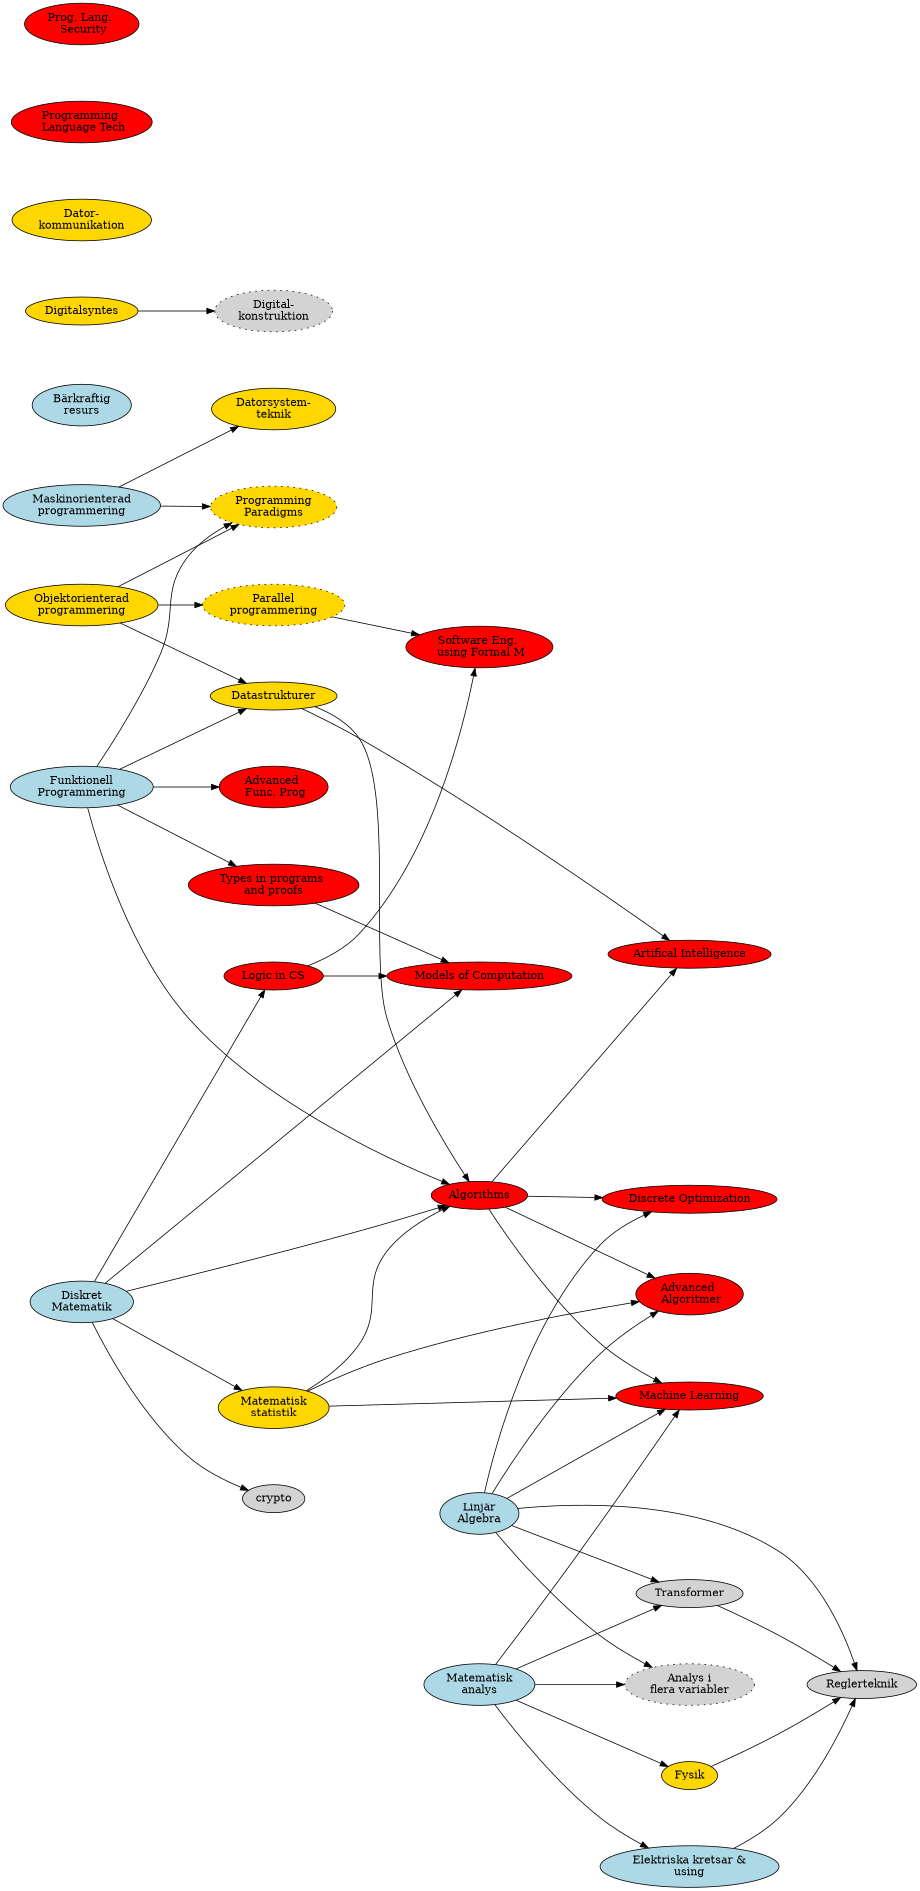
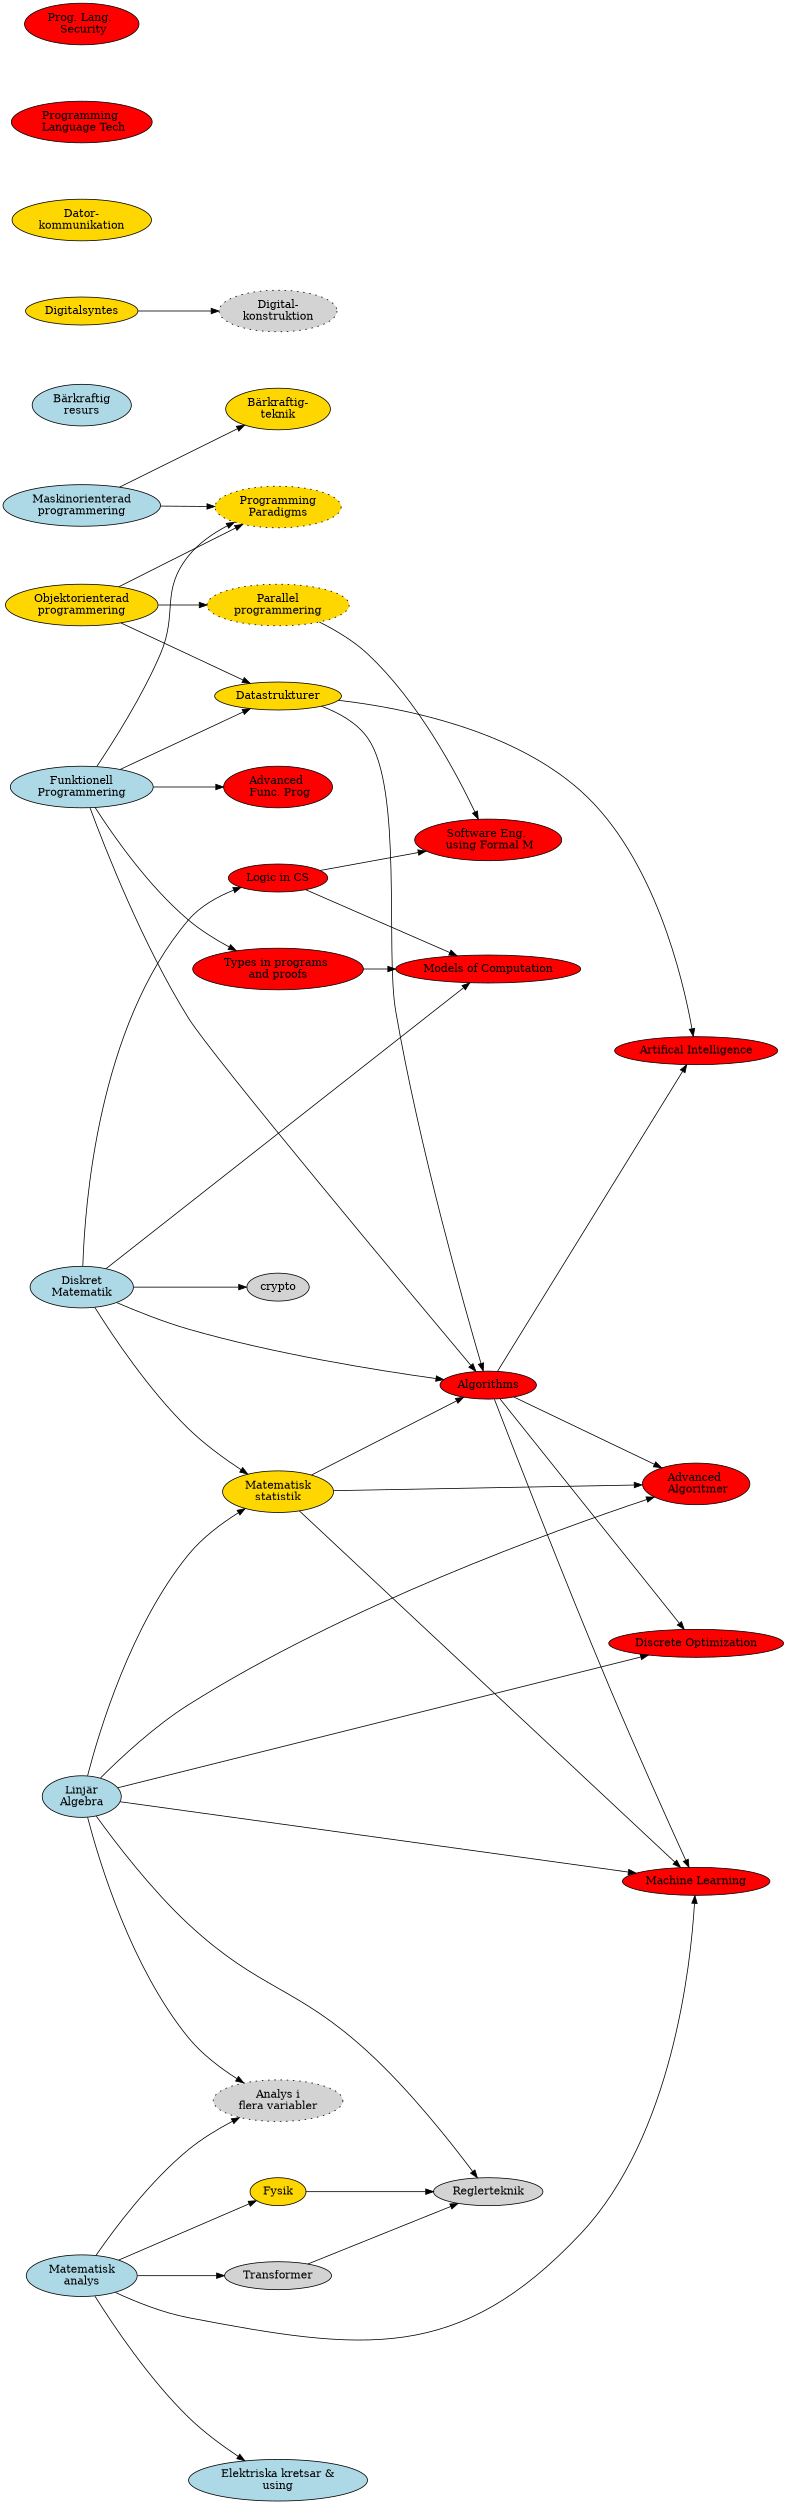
  digraph {
    nodesep=1
    rankdir=LR
    splines=true
    node [fillcolor=red style="solid,filled"]
    n1 [fillcolor=lightblue label="Funktionell\nProgrammering"]
    n2 [fillcolor=lightblue label="Diskret\nMatematik"]
    n3 [fillcolor=lightblue label="Linjär\nAlgebra"]
    n4 [fillcolor=lightblue label="Matematisk\nanalys"]
    n5 [fillcolor=lightblue label="Maskinorienterad\nprogrammering"]
    n6 [fillcolor=lightblue label="Elektriska kretsar &\nusing"]
    n7 [fillcolor=lightblue label="Bärkraftig\nresurs"]
    n8 [fillcolor=gold1 label="Programming\nParadigms" style="dotted, filled"]
    n9 [fillcolor=gold1 label="Parallel\nprogrammering" style="dotted, filled"]
    n10 [fillcolor=gold1 label="Matematisk\nstatistik"]
    n11 [fillcolor=gold1 label="Objektorienterad\nprogrammering"]
    n12 [fillcolor=gold1 label=Fysik]
    n13 [fillcolor=gold1 label=Datastrukturer]
    n14 [fillcolor=gold1 label=Digitalsyntes]
-   n15 [fillcolor=gold1 label="Datorsystem-\nteknik"]
+   n15 [fillcolor=gold1 label="Bärkraftig-\nteknik"]
    n16 [fillcolor=gold1 label="Dator-\nkommunikation"]
    n17 [label="Advanced \n Algoritmer" style=filled]
    n18 [label="Advanced \n Func. Prog" style=filled]
    n19 [label="Logic in CS" style=filled]
    n20 [label="Programming \n Language Tech" style=filled]
    n21 [label="Machine Learning" style=filled]
    n22 [label="Software Eng. \n using Formal M" style=filled]
    n23 [label="Discrete Optimization" style=filled]
    n24 [label="Artifical Intelligence" style=filled]
    n25 [label="Models of Computation" style=filled]
    n26 [label="Prog. Lang. \n Security" style=filled]
    n27 [label="Types in programs \n and proofs " style=filled]
    n28 [label=Algorithms style=filled]
    n29 [label="Analys i\nflera variabler" style="dotted, filled" fillcolor=""]
    n30 [label="Digital-\nkonstruktion" style="dotted, filled" fillcolor=""]
    crypto [fillcolor=""]
    n32 [label=Reglerteknik fillcolor=""]
    n33 [label=Transformer fillcolor=""]
    subgraph sub_1 {
      n1
      n2
      n3
      n4
      n5
      n6
      n7
    }
    subgraph sub_2 {
      n10
      n11
      n12
      n13
      n14
      n15
      n16
      subgraph sub_3 {
        n8
        n9
      }
    }
    subgraph sub_4 {
      n17
      n18
      n19
      n20
      n21
      n22
      n23
      n24
      n25
      n26
      n27
      n28
    }
    subgraph sub_5 {
      n29
      n30
    }
    n1 -> n8
    n1 -> n13
    n1 -> n18
    n1 -> n27
    n1 -> n28
    n2 -> n10
    n2 -> n19
    n2 -> n25
    n2 -> n28
    n2 -> crypto
-   n3 -> n33
+   n3 -> n10
    n3 -> n17
    n3 -> n21
    n3 -> n23
    n3 -> n29
    n3 -> n32
    n4 -> n6
    n4 -> n12
    n4 -> n21
    n4 -> n29
    n4 -> n33
    n5 -> n8
    n5 -> n15
-   n6 -> n32
    n9 -> n22
    n10 -> n17
    n10 -> n21
    n10 -> n28
    n11 -> n8
    n11 -> n9
    n11 -> n13
    n12 -> n32
    n13 -> n24
    n13 -> n28
    n14 -> n30
    n19 -> n22
    n19 -> n25
    n27 -> n25
    n28 -> n17
    n28 -> n21
    n28 -> n23
    n28 -> n24
    n33 -> n32
  }
